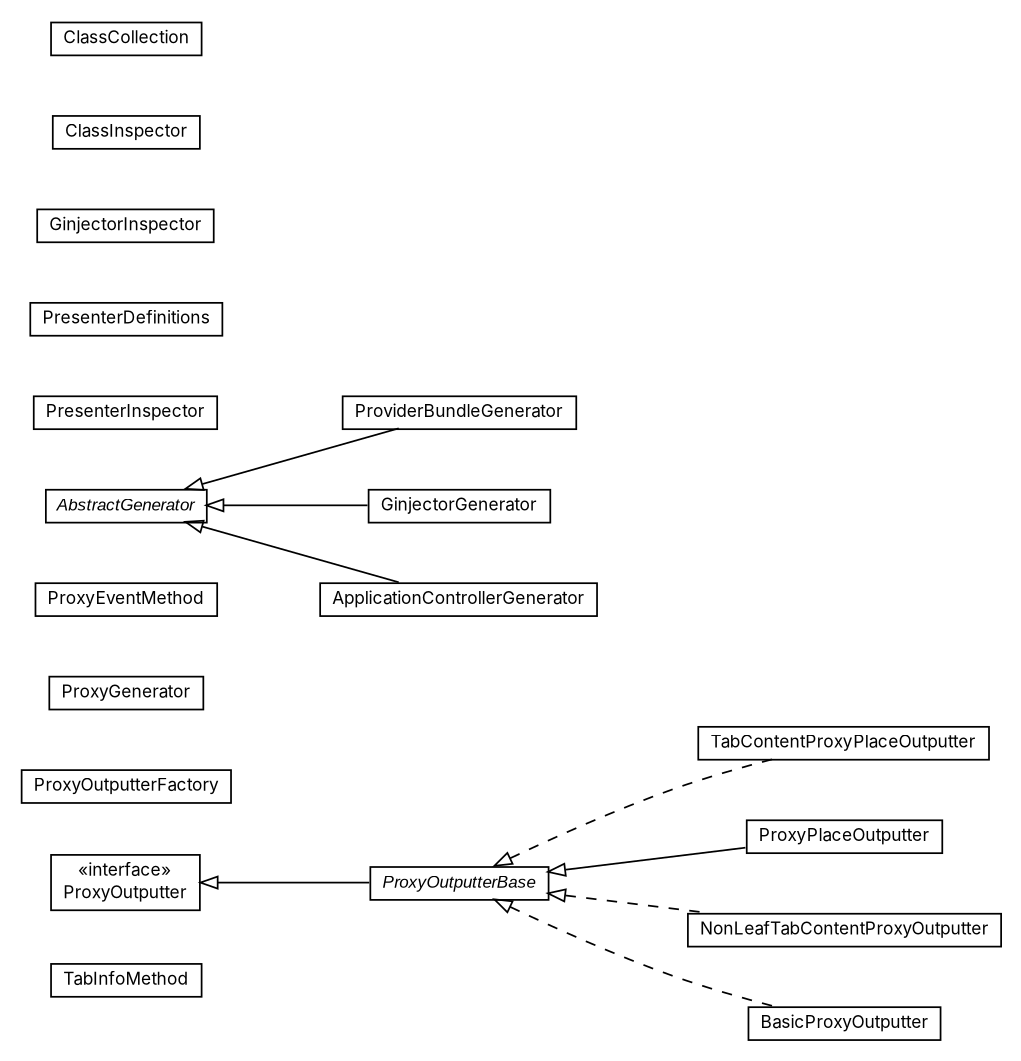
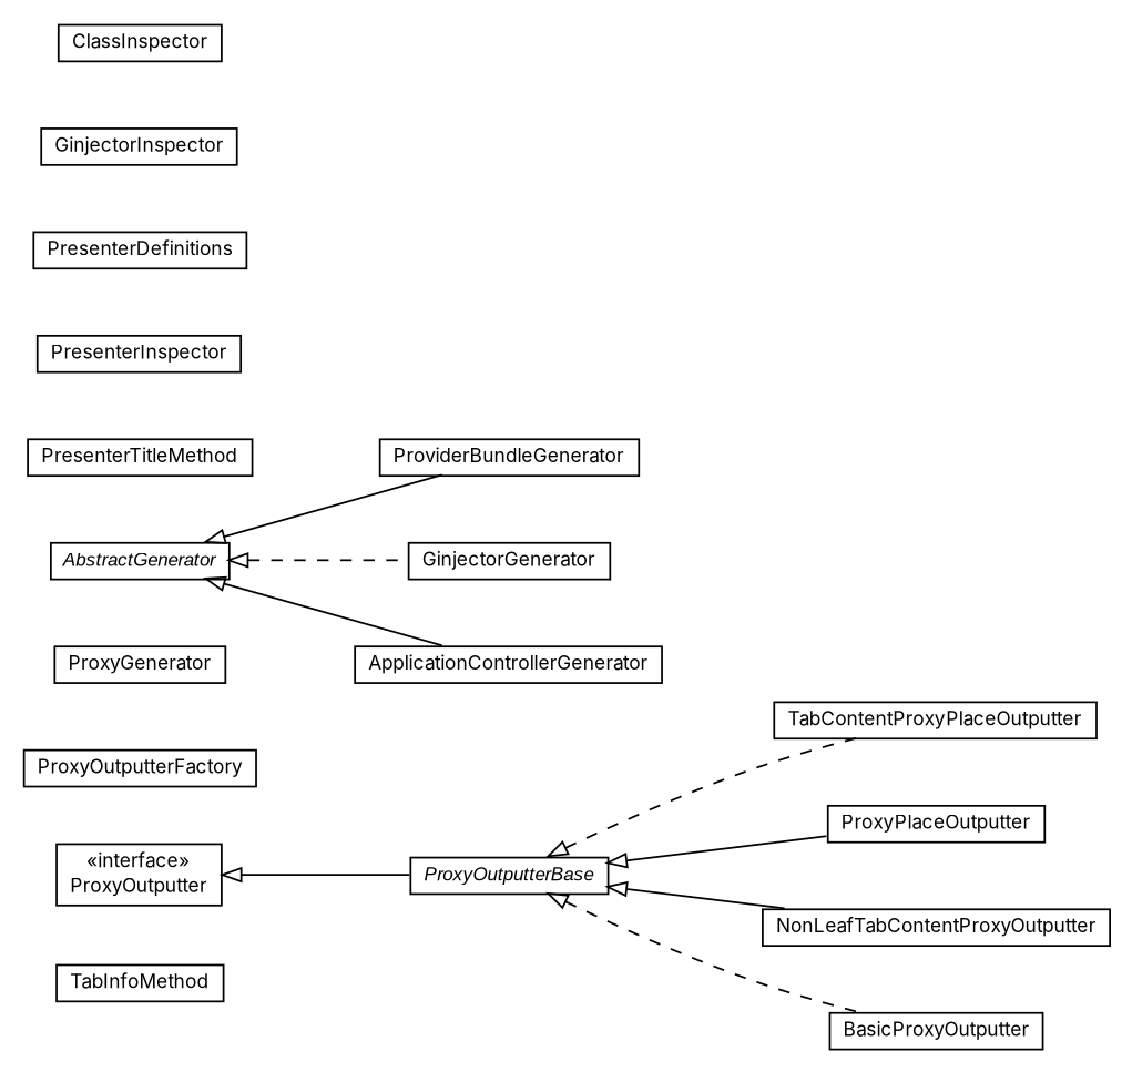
  digraph {
    fontname=Inter
    nodesep=0.25
    rankdir=LR
    ranksep=0.5
    node [fontcolor=black fontname=Inter fontsize=10.0 shape=plaintext]
    edge [arrowtail=empty dir=back fontname=Inter fontsize=10 headport=p labelfontname=arial labelfontsize=10 style=solid tailport=p]
    n1 [label=<<table title="com.gwtplatform.mvp.rebind.TabInfoMethod" border="0" cellborder="1" cellspacing="0" cellpadding="2" port="p" href="./TabInfoMethod.html"> 		<tr><td><table border="0" cellspacing="0" cellpadding="1"> <tr><td align="center" balign="center"> TabInfoMethod </td></tr> 		</table></td></tr> 		</table>>]
    n2 [label=<<table title="com.gwtplatform.mvp.rebind.TabContentProxyPlaceOutputter" border="0" cellborder="1" cellspacing="0" cellpadding="2" port="p" href="./TabContentProxyPlaceOutputter.html"> 		<tr><td><table border="0" cellspacing="0" cellpadding="1"> <tr><td align="center" balign="center"> TabContentProxyPlaceOutputter </td></tr> 		</table></td></tr> 		</table>>]
    n3 [label=<<table title="com.gwtplatform.mvp.rebind.ProxyPlaceOutputter" border="0" cellborder="1" cellspacing="0" cellpadding="2" port="p" href="./ProxyPlaceOutputter.html"> 		<tr><td><table border="0" cellspacing="0" cellpadding="1"> <tr><td align="center" balign="center"> ProxyPlaceOutputter </td></tr> 		</table></td></tr> 		</table>>]
    n4 [label=<<table title="com.gwtplatform.mvp.rebind.ProxyOutputterFactory" border="0" cellborder="1" cellspacing="0" cellpadding="2" port="p" href="./ProxyOutputterFactory.html"> 		<tr><td><table border="0" cellspacing="0" cellpadding="1"> <tr><td align="center" balign="center"> ProxyOutputterFactory </td></tr> 		</table></td></tr> 		</table>>]
    n5 [label=<<table title="com.gwtplatform.mvp.rebind.ProxyOutputterBase" border="0" cellborder="1" cellspacing="0" cellpadding="2" port="p" href="./ProxyOutputterBase.html"> 		<tr><td><table border="0" cellspacing="0" cellpadding="1"> <tr><td align="center" balign="center"><font face="arial italic"> ProxyOutputterBase </font></td></tr> 		</table></td></tr> 		</table>>]
    n6 [label=<<table title="com.gwtplatform.mvp.rebind.NonLeafTabContentProxyOutputter" border="0" cellborder="1" cellspacing="0" cellpadding="2" port="p" href="./NonLeafTabContentProxyOutputter.html"> 		<tr><td><table border="0" cellspacing="0" cellpadding="1"> <tr><td align="center" balign="center"> NonLeafTabContentProxyOutputter </td></tr> 		</table></td></tr> 		</table>>]
    n7 [label=<<table title="com.gwtplatform.mvp.rebind.BasicProxyOutputter" border="0" cellborder="1" cellspacing="0" cellpadding="2" port="p" href="./BasicProxyOutputter.html"> 		<tr><td><table border="0" cellspacing="0" cellpadding="1"> <tr><td align="center" balign="center"> BasicProxyOutputter </td></tr> 		</table></td></tr> 		</table>>]
    n8 [label=<<table title="com.gwtplatform.mvp.rebind.ProxyOutputter" border="0" cellborder="1" cellspacing="0" cellpadding="2" port="p" href="./ProxyOutputter.html"> 		<tr><td><table border="0" cellspacing="0" cellpadding="1"> <tr><td align="center" balign="center"> &#171;interface&#187; </td></tr> <tr><td align="center" balign="center"> ProxyOutputter </td></tr> 		</table></td></tr> 		</table>>]
    n9 [label=<<table title="com.gwtplatform.mvp.rebind.ProxyGenerator" border="0" cellborder="1" cellspacing="0" cellpadding="2" port="p" href="./ProxyGenerator.html"> 		<tr><td><table border="0" cellspacing="0" cellpadding="1"> <tr><td align="center" balign="center"> ProxyGenerator </td></tr> 		</table></td></tr> 		</table>>]
-   n10 [label=<<table title="com.gwtplatform.mvp.rebind.ProxyEventMethod" border="0" cellborder="1" cellspacing="0" cellpadding="2" port="p" href="./ProxyEventMethod.html"> 		<tr><td><table border="0" cellspacing="0" cellpadding="1"> <tr><td align="center" balign="center"> ProxyEventMethod </td></tr> 		</table></td></tr> 		</table>>]
    n11 [label=<<table title="com.gwtplatform.mvp.rebind.ProviderBundleGenerator" border="0" cellborder="1" cellspacing="0" cellpadding="2" port="p" href="./ProviderBundleGenerator.html"> 		<tr><td><table border="0" cellspacing="0" cellpadding="1"> <tr><td align="center" balign="center"> ProviderBundleGenerator </td></tr> 		</table></td></tr> 		</table>>]
+   n12 [label=<<table title="com.gwtplatform.mvp.rebind.PresenterTitleMethod" border="0" cellborder="1" cellspacing="0" cellpadding="2" port="p" href="./PresenterTitleMethod.html"> 		<tr><td><table border="0" cellspacing="0" cellpadding="1"> <tr><td align="center" balign="center"> PresenterTitleMethod </td></tr> 		</table></td></tr> 		</table>>]
    n13 [label=<<table title="com.gwtplatform.mvp.rebind.PresenterInspector" border="0" cellborder="1" cellspacing="0" cellpadding="2" port="p" href="./PresenterInspector.html"> 		<tr><td><table border="0" cellspacing="0" cellpadding="1"> <tr><td align="center" balign="center"> PresenterInspector </td></tr> 		</table></td></tr> 		</table>>]
    n14 [label=<<table title="com.gwtplatform.mvp.rebind.PresenterDefinitions" border="0" cellborder="1" cellspacing="0" cellpadding="2" port="p" href="./PresenterDefinitions.html"> 		<tr><td><table border="0" cellspacing="0" cellpadding="1"> <tr><td align="center" balign="center"> PresenterDefinitions </td></tr> 		</table></td></tr> 		</table>>]
    n15 [label=<<table title="com.gwtplatform.mvp.rebind.GinjectorInspector" border="0" cellborder="1" cellspacing="0" cellpadding="2" port="p" href="./GinjectorInspector.html"> 		<tr><td><table border="0" cellspacing="0" cellpadding="1"> <tr><td align="center" balign="center"> GinjectorInspector </td></tr> 		</table></td></tr> 		</table>>]
    n16 [label=<<table title="com.gwtplatform.mvp.rebind.GinjectorGenerator" border="0" cellborder="1" cellspacing="0" cellpadding="2" port="p" href="./GinjectorGenerator.html"> 		<tr><td><table border="0" cellspacing="0" cellpadding="1"> <tr><td align="center" balign="center"> GinjectorGenerator </td></tr> 		</table></td></tr> 		</table>>]
    n17 [label=<<table title="com.gwtplatform.mvp.rebind.ClassInspector" border="0" cellborder="1" cellspacing="0" cellpadding="2" port="p" href="./ClassInspector.html"> 		<tr><td><table border="0" cellspacing="0" cellpadding="1"> <tr><td align="center" balign="center"> ClassInspector </td></tr> 		</table></td></tr> 		</table>>]
-   n18 [label=<<table title="com.gwtplatform.mvp.rebind.ClassCollection" border="0" cellborder="1" cellspacing="0" cellpadding="2" port="p" href="./ClassCollection.html"> 		<tr><td><table border="0" cellspacing="0" cellpadding="1"> <tr><td align="center" balign="center"> ClassCollection </td></tr> 		</table></td></tr> 		</table>>]
    n19 [label=<<table title="com.gwtplatform.mvp.rebind.ApplicationControllerGenerator" border="0" cellborder="1" cellspacing="0" cellpadding="2" port="p" href="./ApplicationControllerGenerator.html"> 		<tr><td><table border="0" cellspacing="0" cellpadding="1"> <tr><td align="center" balign="center"> ApplicationControllerGenerator </td></tr> 		</table></td></tr> 		</table>>]
    n20 [label=<<table title="com.gwtplatform.mvp.rebind.AbstractGenerator" border="0" cellborder="1" cellspacing="0" cellpadding="2" port="p" href="./AbstractGenerator.html"> 		<tr><td><table border="0" cellspacing="0" cellpadding="1"> <tr><td align="center" balign="center"><font face="arial italic"> AbstractGenerator </font></td></tr> 		</table></td></tr> 		</table>>]
    n5 -> n2 [style=dashed]
    n5 -> n3
-   n5 -> n6 [style=dashed]
+   n5 -> n6
    n5 -> n7 [style=dashed]
    n8 -> n5
    n20 -> n11
-   n20 -> n16
+   n20 -> n16 [style=dashed]
    n20 -> n19
  }
